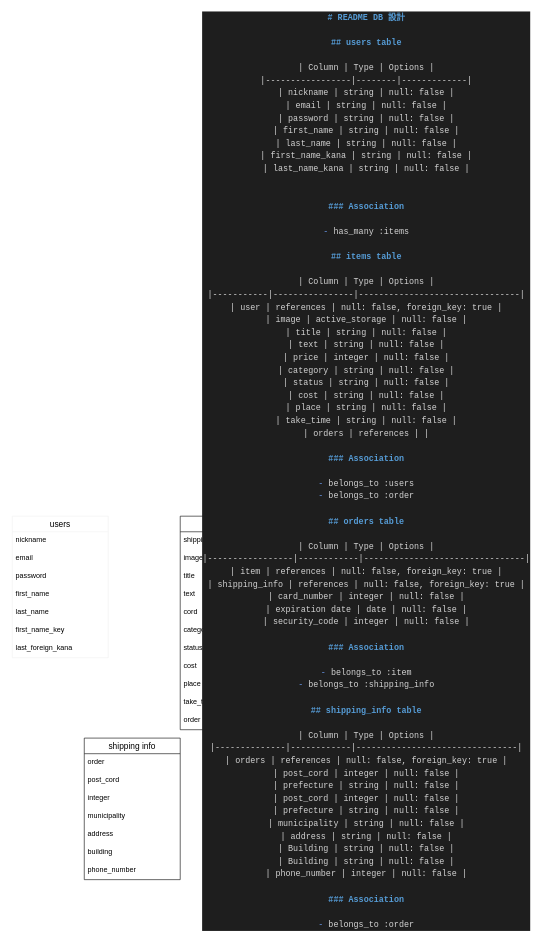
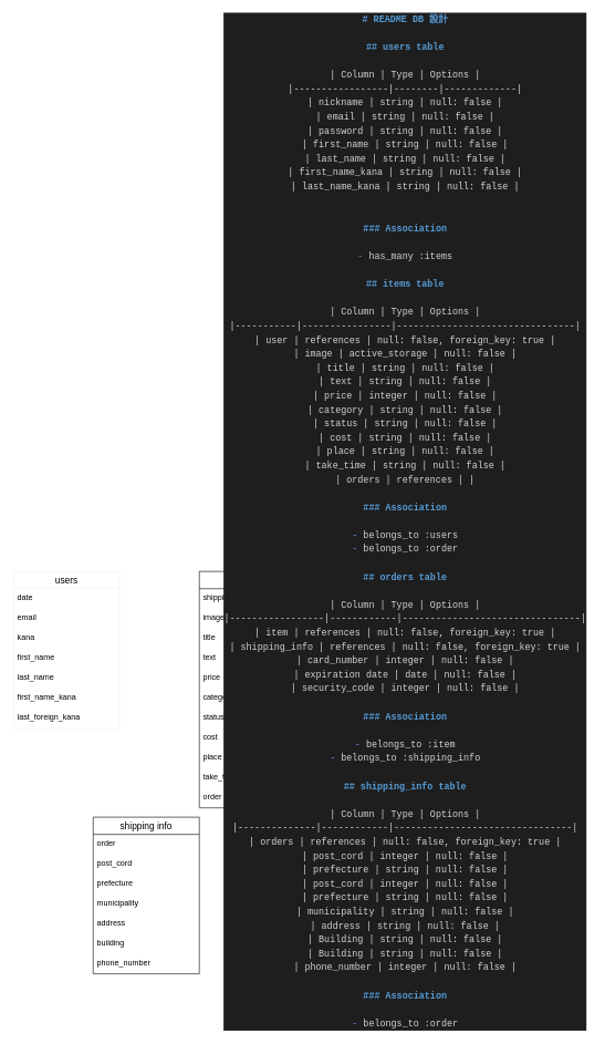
  <mxCell id="0" />
  <mxCell id="1" parent="0" />
  <mxCell id="2" value="shipping info" style="swimlane;fontStyle=0;childLayout=stackLayout;horizontal=1;startSize=26;horizontalStack=0;resizeParent=1;resizeParentMax=0;resizeLast=0;collapsible=1;marginBottom=0;align=center;fontSize=14;glass=0;" vertex="1" parent="1"><mxGeometry x="140" y="1230" width="160" height="236" as="geometry" /></mxCell>
  <mxCell id="3" value="order" style="text;strokeColor=none;fillColor=none;spacingLeft=4;spacingRight=4;overflow=hidden;rotatable=0;points=[[0,0.5],[1,0.5]];portConstraint=eastwest;fontSize=12;" vertex="1" parent="2"><mxGeometry y="26" width="160" height="30" as="geometry" /></mxCell>
  <mxCell id="4" value="post_cord" style="text;strokeColor=none;fillColor=none;spacingLeft=4;spacingRight=4;overflow=hidden;rotatable=0;points=[[0,0.5],[1,0.5]];portConstraint=eastwest;fontSize=12;glass=0;" vertex="1" parent="2"><mxGeometry y="56" width="160" height="30" as="geometry" /></mxCell>
- <mxCell id="5" value="integer" style="text;strokeColor=none;fillColor=none;spacingLeft=4;spacingRight=4;overflow=hidden;rotatable=0;points=[[0,0.5],[1,0.5]];portConstraint=eastwest;fontSize=12;glass=0;" vertex="1" parent="2"><mxGeometry y="86" width="160" height="30" as="geometry" /></mxCell>
+ <mxCell id="5" value="prefecture" style="text;strokeColor=none;fillColor=none;spacingLeft=4;spacingRight=4;overflow=hidden;rotatable=0;points=[[0,0.5],[1,0.5]];portConstraint=eastwest;fontSize=12;glass=0;" vertex="1" parent="2"><mxGeometry y="86" width="160" height="30" as="geometry" /></mxCell>
  <mxCell id="6" value="municipality" style="text;strokeColor=none;fillColor=none;spacingLeft=4;spacingRight=4;overflow=hidden;rotatable=0;points=[[0,0.5],[1,0.5]];portConstraint=eastwest;fontSize=12;glass=0;" vertex="1" parent="2"><mxGeometry y="116" width="160" height="30" as="geometry" /></mxCell>
  <mxCell id="7" value="address" style="text;strokeColor=none;fillColor=none;spacingLeft=4;spacingRight=4;overflow=hidden;rotatable=0;points=[[0,0.5],[1,0.5]];portConstraint=eastwest;fontSize=12;glass=0;" vertex="1" parent="2"><mxGeometry y="146" width="160" height="30" as="geometry" /></mxCell>
  <mxCell id="8" value="building" style="text;strokeColor=none;fillColor=none;spacingLeft=4;spacingRight=4;overflow=hidden;rotatable=0;points=[[0,0.5],[1,0.5]];portConstraint=eastwest;fontSize=12;glass=0;" vertex="1" parent="2"><mxGeometry y="176" width="160" height="30" as="geometry" /></mxCell>
  <mxCell id="9" value="phone_number" style="text;strokeColor=none;fillColor=none;spacingLeft=4;spacingRight=4;overflow=hidden;rotatable=0;points=[[0,0.5],[1,0.5]];portConstraint=eastwest;fontSize=12;glass=0;" vertex="1" parent="2"><mxGeometry y="206" width="160" height="30" as="geometry" /></mxCell>
  <mxCell id="10" value="orders" style="swimlane;fontStyle=0;childLayout=stackLayout;horizontal=1;startSize=26;horizontalStack=0;resizeParent=1;resizeParentMax=0;resizeLast=0;collapsible=1;marginBottom=0;align=center;fontSize=14;glass=0;" vertex="1" parent="1"><mxGeometry x="580" y="860" width="160" height="176" as="geometry" /></mxCell>
  <mxCell id="11" value="item" style="text;strokeColor=none;fillColor=none;spacingLeft=4;spacingRight=4;overflow=hidden;rotatable=0;points=[[0,0.5],[1,0.5]];portConstraint=eastwest;fontSize=12;" vertex="1" parent="10"><mxGeometry y="26" width="160" height="30" as="geometry" /></mxCell>
  <mxCell id="12" value="shipping_info" style="text;strokeColor=none;fillColor=none;spacingLeft=4;spacingRight=4;overflow=hidden;rotatable=0;points=[[0,0.5],[1,0.5]];portConstraint=eastwest;fontSize=12;" vertex="1" parent="10"><mxGeometry y="56" width="160" height="30" as="geometry" /></mxCell>
  <mxCell id="13" value="card_number" style="text;strokeColor=none;fillColor=none;spacingLeft=4;spacingRight=4;overflow=hidden;rotatable=0;points=[[0,0.5],[1,0.5]];portConstraint=eastwest;fontSize=12;glass=0;" vertex="1" parent="10"><mxGeometry y="86" width="160" height="30" as="geometry" /></mxCell>
  <mxCell id="14" value="expiration_date" style="text;strokeColor=none;fillColor=none;spacingLeft=4;spacingRight=4;overflow=hidden;rotatable=0;points=[[0,0.5],[1,0.5]];portConstraint=eastwest;fontSize=12;glass=0;" vertex="1" parent="10"><mxGeometry y="116" width="160" height="30" as="geometry" /></mxCell>
  <mxCell id="15" value="security_code" style="text;strokeColor=none;fillColor=none;spacingLeft=4;spacingRight=4;overflow=hidden;rotatable=0;points=[[0,0.5],[1,0.5]];portConstraint=eastwest;fontSize=12;" vertex="1" parent="10"><mxGeometry y="146" width="160" height="30" as="geometry" /></mxCell>
  <mxCell id="16" value="items" style="swimlane;fontStyle=0;childLayout=stackLayout;horizontal=1;startSize=26;horizontalStack=0;resizeParent=1;resizeParentMax=0;resizeLast=0;collapsible=1;marginBottom=0;align=center;fontSize=14;glass=0;" vertex="1" parent="1"><mxGeometry x="300" y="860" width="160" height="356" as="geometry" /></mxCell>
  <mxCell id="17" value="shipping" style="text;strokeColor=none;fillColor=none;spacingLeft=4;spacingRight=4;overflow=hidden;rotatable=0;points=[[0,0.5],[1,0.5]];portConstraint=eastwest;fontSize=12;" vertex="1" parent="16"><mxGeometry y="26" width="160" height="30" as="geometry" /></mxCell>
  <mxCell id="18" value="image" style="text;strokeColor=none;fillColor=none;spacingLeft=4;spacingRight=4;overflow=hidden;rotatable=0;points=[[0,0.5],[1,0.5]];portConstraint=eastwest;fontSize=12;glass=0;" vertex="1" parent="16"><mxGeometry y="56" width="160" height="30" as="geometry" /></mxCell>
  <mxCell id="19" value="title" style="text;strokeColor=none;fillColor=none;spacingLeft=4;spacingRight=4;overflow=hidden;rotatable=0;points=[[0,0.5],[1,0.5]];portConstraint=eastwest;fontSize=12;" vertex="1" parent="16"><mxGeometry y="86" width="160" height="30" as="geometry" /></mxCell>
  <mxCell id="20" value="text" style="text;strokeColor=none;fillColor=none;spacingLeft=4;spacingRight=4;overflow=hidden;rotatable=0;points=[[0,0.5],[1,0.5]];portConstraint=eastwest;fontSize=12;glass=0;" vertex="1" parent="16"><mxGeometry y="116" width="160" height="30" as="geometry" /></mxCell>
- <mxCell id="21" value="cord" style="text;strokeColor=none;fillColor=none;spacingLeft=4;spacingRight=4;overflow=hidden;rotatable=0;points=[[0,0.5],[1,0.5]];portConstraint=eastwest;fontSize=12;glass=0;" vertex="1" parent="16"><mxGeometry y="146" width="160" height="30" as="geometry" /></mxCell>
+ <mxCell id="21" value="price" style="text;strokeColor=none;fillColor=none;spacingLeft=4;spacingRight=4;overflow=hidden;rotatable=0;points=[[0,0.5],[1,0.5]];portConstraint=eastwest;fontSize=12;glass=0;" vertex="1" parent="16"><mxGeometry y="146" width="160" height="30" as="geometry" /></mxCell>
  <mxCell id="22" value="category" style="text;strokeColor=none;fillColor=none;spacingLeft=4;spacingRight=4;overflow=hidden;rotatable=0;points=[[0,0.5],[1,0.5]];portConstraint=eastwest;fontSize=12;glass=0;" vertex="1" parent="16"><mxGeometry y="176" width="160" height="30" as="geometry" /></mxCell>
  <mxCell id="23" value="status" style="text;strokeColor=none;fillColor=none;spacingLeft=4;spacingRight=4;overflow=hidden;rotatable=0;points=[[0,0.5],[1,0.5]];portConstraint=eastwest;fontSize=12;glass=0;" vertex="1" parent="16"><mxGeometry y="206" width="160" height="30" as="geometry" /></mxCell>
  <mxCell id="24" value="cost" style="text;strokeColor=none;fillColor=none;spacingLeft=4;spacingRight=4;overflow=hidden;rotatable=0;points=[[0,0.5],[1,0.5]];portConstraint=eastwest;fontSize=12;glass=0;" vertex="1" parent="16"><mxGeometry y="236" width="160" height="30" as="geometry" /></mxCell>
  <mxCell id="25" value="place" style="text;strokeColor=none;fillColor=none;spacingLeft=4;spacingRight=4;overflow=hidden;rotatable=0;points=[[0,0.5],[1,0.5]];portConstraint=eastwest;fontSize=12;glass=0;" vertex="1" parent="16"><mxGeometry y="266" width="160" height="30" as="geometry" /></mxCell>
  <mxCell id="26" value="take_tame" style="text;strokeColor=none;fillColor=none;spacingLeft=4;spacingRight=4;overflow=hidden;rotatable=0;points=[[0,0.5],[1,0.5]];portConstraint=eastwest;fontSize=12;" vertex="1" parent="16"><mxGeometry y="296" width="160" height="30" as="geometry" /></mxCell>
  <mxCell id="27" value="order" style="text;strokeColor=none;fillColor=none;spacingLeft=4;spacingRight=4;overflow=hidden;rotatable=0;points=[[0,0.5],[1,0.5]];portConstraint=eastwest;fontSize=12;glass=0;" vertex="1" parent="16"><mxGeometry y="326" width="160" height="30" as="geometry" /></mxCell>
  <mxCell id="28" value="users" style="swimlane;fontStyle=0;childLayout=stackLayout;horizontal=1;startSize=26;horizontalStack=0;resizeParent=1;resizeParentMax=0;resizeLast=0;collapsible=1;marginBottom=0;align=center;fontSize=14;glass=0;strokeColor=#f0f0f0;fillColor=none;" vertex="1" parent="1"><mxGeometry x="20" y="860" width="160" height="236" as="geometry" /></mxCell>
- <mxCell id="29" value="nickname" style="text;strokeColor=none;fillColor=none;spacingLeft=4;spacingRight=4;overflow=hidden;rotatable=0;points=[[0,0.5],[1,0.5]];portConstraint=eastwest;fontSize=12;" vertex="1" parent="28"><mxGeometry y="26" width="160" height="30" as="geometry" /></mxCell>
+ <mxCell id="29" value="date" style="text;strokeColor=none;fillColor=none;spacingLeft=4;spacingRight=4;overflow=hidden;rotatable=0;points=[[0,0.5],[1,0.5]];portConstraint=eastwest;fontSize=12;" vertex="1" parent="28"><mxGeometry y="26" width="160" height="30" as="geometry" /></mxCell>
  <mxCell id="30" value="email" style="text;strokeColor=none;fillColor=none;spacingLeft=4;spacingRight=4;overflow=hidden;rotatable=0;points=[[0,0.5],[1,0.5]];portConstraint=eastwest;fontSize=12;" vertex="1" parent="28"><mxGeometry y="56" width="160" height="30" as="geometry" /></mxCell>
- <mxCell id="31" value="password" style="text;strokeColor=none;fillColor=none;spacingLeft=4;spacingRight=4;overflow=hidden;rotatable=0;points=[[0,0.5],[1,0.5]];portConstraint=eastwest;fontSize=12;" vertex="1" parent="28"><mxGeometry y="86" width="160" height="30" as="geometry" /></mxCell>
+ <mxCell id="31" value="kana" style="text;strokeColor=none;fillColor=none;spacingLeft=4;spacingRight=4;overflow=hidden;rotatable=0;points=[[0,0.5],[1,0.5]];portConstraint=eastwest;fontSize=12;" vertex="1" parent="28"><mxGeometry y="86" width="160" height="30" as="geometry" /></mxCell>
  <mxCell id="32" value="first_name" style="text;strokeColor=none;fillColor=none;spacingLeft=4;spacingRight=4;overflow=hidden;rotatable=0;points=[[0,0.5],[1,0.5]];portConstraint=eastwest;fontSize=12;glass=0;" vertex="1" parent="28"><mxGeometry y="116" width="160" height="30" as="geometry" /></mxCell>
  <mxCell id="33" value="last_name" style="text;strokeColor=none;fillColor=none;spacingLeft=4;spacingRight=4;overflow=hidden;rotatable=0;points=[[0,0.5],[1,0.5]];portConstraint=eastwest;fontSize=12;glass=0;" vertex="1" parent="28"><mxGeometry y="146" width="160" height="30" as="geometry" /></mxCell>
- <mxCell id="34" value="first_name_key" style="text;strokeColor=none;fillColor=none;spacingLeft=4;spacingRight=4;overflow=hidden;rotatable=0;points=[[0,0.5],[1,0.5]];portConstraint=eastwest;fontSize=12;glass=0;" vertex="1" parent="28"><mxGeometry y="176" width="160" height="30" as="geometry" /></mxCell>
+ <mxCell id="34" value="first_name_kana" style="text;strokeColor=none;fillColor=none;spacingLeft=4;spacingRight=4;overflow=hidden;rotatable=0;points=[[0,0.5],[1,0.5]];portConstraint=eastwest;fontSize=12;glass=0;" vertex="1" parent="28"><mxGeometry y="176" width="160" height="30" as="geometry" /></mxCell>
  <mxCell id="35" value="last_foreign_kana" style="text;strokeColor=none;fillColor=none;spacingLeft=4;spacingRight=4;overflow=hidden;rotatable=0;points=[[0,0.5],[1,0.5]];portConstraint=eastwest;fontSize=12;glass=0;" vertex="1" parent="28"><mxGeometry y="206" width="160" height="30" as="geometry" /></mxCell>
  <mxCell id="36" value="&lt;div style=&quot;color: rgb(212 , 212 , 212) ; background-color: rgb(30 , 30 , 30) ; font-family: &amp;#34;menlo&amp;#34; , &amp;#34;monaco&amp;#34; , &amp;#34;courier new&amp;#34; , monospace ; font-size: 14px ; line-height: 21px&quot;&gt;&lt;div&gt;&lt;span style=&quot;color: #569cd6 ; font-weight: bold&quot;&gt;# README DB 設計&lt;/span&gt;&lt;/div&gt;&lt;br&gt;&lt;div&gt;&lt;span style=&quot;color: #569cd6 ; font-weight: bold&quot;&gt;## users table&lt;/span&gt;&lt;/div&gt;&lt;br&gt;&lt;div&gt;| Column          | Type   | Options     |&lt;/div&gt;&lt;div&gt;|-----------------|--------|-------------|&lt;/div&gt;&lt;div&gt;| nickname        | string | null: false |&lt;/div&gt;&lt;div&gt;| email           | string | null: false |&lt;/div&gt;&lt;div&gt;| password        | string | null: false |&lt;/div&gt;&lt;div&gt;| first_name      | string | null: false |&lt;/div&gt;&lt;div&gt;| last_name       | string | null: false |&lt;/div&gt;&lt;div&gt;| first_name_kana | string | null: false |&lt;/div&gt;&lt;div&gt;| last_name_kana  | string | null: false |&lt;/div&gt;&lt;br&gt;&lt;br&gt;&lt;div&gt;&lt;span style=&quot;color: #569cd6 ; font-weight: bold&quot;&gt;### Association&lt;/span&gt;&lt;/div&gt;&lt;br&gt;&lt;div&gt;&lt;span style=&quot;color: #6796e6&quot;&gt;-&lt;/span&gt; has_many :items&lt;/div&gt;&lt;br&gt;&lt;div&gt;&lt;span style=&quot;color: #569cd6 ; font-weight: bold&quot;&gt;## items table&lt;/span&gt;&lt;/div&gt;&lt;br&gt;&lt;div&gt;| Column    | Type           | Options                        |&lt;/div&gt;&lt;div&gt;|-----------|----------------|--------------------------------|&lt;/div&gt;&lt;div&gt;| user      | references     | null: false, foreign_key: true |&lt;/div&gt;&lt;div&gt;| image     | active_storage | null: false                    |&lt;/div&gt;&lt;div&gt;| title     | string         | null: false                    |&lt;/div&gt;&lt;div&gt;| text      | string         | null: false                    |&lt;/div&gt;&lt;div&gt;| price     | integer        | null: false                    |&lt;/div&gt;&lt;div&gt;| category  | string         | null: false                    |&lt;/div&gt;&lt;div&gt;| status    | string         | null: false                    |&lt;/div&gt;&lt;div&gt;| cost      | string         | null: false                    |&lt;/div&gt;&lt;div&gt;| place     | string         | null: false                    |&lt;/div&gt;&lt;div&gt;| take_time | string         | null: false                    |&lt;/div&gt;&lt;div&gt;| orders    | references     |                                |&lt;/div&gt;&lt;br&gt;&lt;div&gt;&lt;span style=&quot;color: #569cd6 ; font-weight: bold&quot;&gt;### Association&lt;/span&gt;&lt;/div&gt;&lt;br&gt;&lt;div&gt;&lt;span style=&quot;color: #6796e6&quot;&gt;-&lt;/span&gt; belongs_to :users&lt;/div&gt;&lt;div&gt;&lt;span style=&quot;color: #6796e6&quot;&gt;-&lt;/span&gt; belongs_to :order&lt;/div&gt;&lt;br&gt;&lt;div&gt;&lt;span style=&quot;color: #569cd6 ; font-weight: bold&quot;&gt;## orders table&lt;/span&gt;&lt;/div&gt;&lt;br&gt;&lt;div&gt;| Column          | Type       | Options                        |&lt;/div&gt;&lt;div&gt;|-----------------|------------|--------------------------------|&lt;/div&gt;&lt;div&gt;| item            | references | null: false, foreign_key: true |&lt;/div&gt;&lt;div&gt;| shipping_info   | references | null: false, foreign_key: true |&lt;/div&gt;&lt;div&gt;| card_number     | integer    | null: false                    |&lt;/div&gt;&lt;div&gt;| expiration date | date       | null: false                    |&lt;/div&gt;&lt;div&gt;| security_code   | integer    | null: false                    |&lt;/div&gt;&lt;br&gt;&lt;div&gt;&lt;span style=&quot;color: #569cd6 ; font-weight: bold&quot;&gt;### Association&lt;/span&gt;&lt;/div&gt;&lt;br&gt;&lt;div&gt;&lt;span style=&quot;color: #6796e6&quot;&gt;-&lt;/span&gt; belongs_to :item&lt;/div&gt;&lt;div&gt;&lt;span style=&quot;color: #6796e6&quot;&gt;-&lt;/span&gt; belongs_to :shipping_info&lt;/div&gt;&lt;br&gt;&lt;div&gt;&lt;span style=&quot;color: #569cd6 ; font-weight: bold&quot;&gt;## shipping_info table&lt;/span&gt;&lt;/div&gt;&lt;br&gt;&lt;div&gt;| Column       | Type       | Options                        |&lt;/div&gt;&lt;div&gt;|--------------|------------|--------------------------------|&lt;/div&gt;&lt;div&gt;| orders       | references | null: false, foreign_key: true |&lt;/div&gt;&lt;div&gt;| post_cord    | integer    | null: false                    |&lt;/div&gt;&lt;div&gt;| prefecture   | string     | null: false                    |&lt;/div&gt;&lt;div&gt;| post_cord    | integer    | null: false                    |&lt;/div&gt;&lt;div&gt;| prefecture   | string     | null: false                    |&lt;/div&gt;&lt;div&gt;| municipality | string     | null: false                    |&lt;/div&gt;&lt;div&gt;| address      | string     | null: false                    |&lt;/div&gt;&lt;div&gt;| Building     | string     | null: false                    |&lt;/div&gt;&lt;div&gt;| Building     | string     | null: false                    |&lt;/div&gt;&lt;div&gt;| phone_number | integer    | null: false                    |&lt;/div&gt;&lt;br&gt;&lt;div&gt;&lt;span style=&quot;color: #569cd6 ; font-weight: bold&quot;&gt;### Association&lt;/span&gt;&lt;/div&gt;&lt;br&gt;&lt;div&gt;&lt;span style=&quot;color: #6796e6&quot;&gt;-&lt;/span&gt; belongs_to :order&lt;/div&gt;&lt;/div&gt;" style="text;html=1;align=center;verticalAlign=middle;resizable=0;points=[];autosize=1;" vertex="1" parent="1"><mxGeometry x="330" y="20" width="560" height="1530" as="geometry" /></mxCell>
